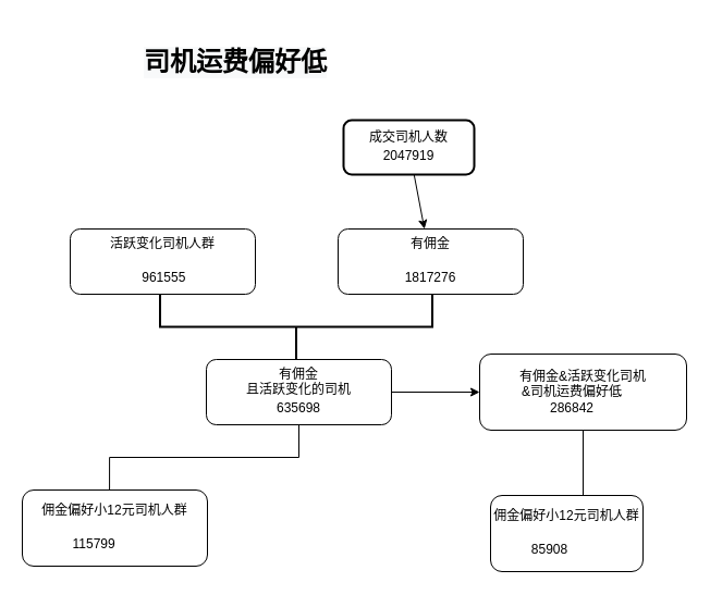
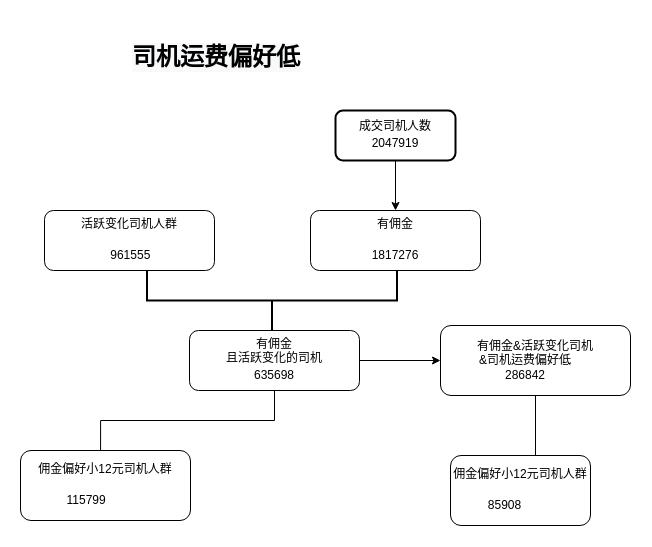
  <mxCell id="0" />
  <mxCell id="1" parent="0" />
  <mxCell id="2" value="有佣金&lt;br&gt;&lt;table width=&quot;96&quot; cellspacing=&quot;0&quot; cellpadding=&quot;0&quot; border=&quot;0&quot;&gt;&lt;tbody&gt;&lt;tr style=&quot;height:14.0pt&quot; height=&quot;19&quot;&gt;&lt;td style=&quot;height:14.0pt;width:72pt&quot; width=&quot;96&quot; height=&quot;19&quot;&gt;&lt;br&gt;&lt;table width=&quot;96&quot; cellspacing=&quot;0&quot; cellpadding=&quot;0&quot; border=&quot;0&quot;&gt;&lt;tbody&gt;&lt;tr style=&quot;height:14.0pt&quot; height=&quot;19&quot;&gt;  &lt;td style=&quot;height:14.0pt;width:72pt&quot; width=&quot;96&quot; height=&quot;19&quot;&gt;1817276&lt;/td&gt;&lt;/tr&gt;&lt;/tbody&gt;&lt;/table&gt;&lt;/td&gt;&lt;/tr&gt;&lt;/tbody&gt;&lt;/table&gt;" style="rounded=1;whiteSpace=wrap;html=1;fontSize=12;glass=0;strokeWidth=1;shadow=0;align=center;" parent="1" vertex="1"><mxGeometry x="310" y="210" width="170" height="60" as="geometry" /></mxCell>
- <mxCell id="3" value="活跃变化司机人群&lt;br&gt;&lt;table width=&quot;96&quot; cellspacing=&quot;0&quot; cellpadding=&quot;0&quot; border=&quot;0&quot;&gt;&lt;tbody&gt;&lt;tr style=&quot;height:14.0pt&quot; height=&quot;19&quot;&gt;  &lt;td style=&quot;height:14.0pt;width:72pt&quot; width=&quot;96&quot; height=&quot;19&quot;&gt;&lt;table style=&quot;border-collapse:&lt;br/&gt; collapse;width:52pt&quot; width=&quot;69&quot; cellspacing=&quot;0&quot; cellpadding=&quot;0&quot; border=&quot;0&quot;&gt;&lt;tbody&gt;&lt;tr style=&quot;height:14.0pt&quot; height=&quot;19&quot;&gt;&lt;br/&gt;  &lt;td style=&quot;height:14.0pt;width:52pt&quot; width=&quot;69&quot; align=&quot;right&quot; height=&quot;19&quot;&gt;961555&lt;/td&gt;&lt;/tr&gt;&lt;/tbody&gt;&lt;/table&gt;&lt;/td&gt;&lt;/tr&gt;&lt;/tbody&gt;&lt;/table&gt;" style="rounded=1;whiteSpace=wrap;html=1;fontSize=12;glass=0;strokeWidth=1;shadow=0;align=center;" parent="1" vertex="1"><mxGeometry x="64" y="210" width="170" height="60" as="geometry" /></mxCell>
+ <mxCell id="3" value="活跃变化司机人群&lt;br&gt;&lt;table width=&quot;96&quot; cellspacing=&quot;0&quot; cellpadding=&quot;0&quot; border=&quot;0&quot;&gt;&lt;tbody&gt;&lt;tr style=&quot;height:14.0pt&quot; height=&quot;19&quot;&gt;  &lt;td style=&quot;height:14.0pt;width:72pt&quot; width=&quot;96&quot; height=&quot;19&quot;&gt;&lt;table style=&quot;border-collapse:&lt;br/&gt; collapse;width:52pt&quot; width=&quot;69&quot; cellspacing=&quot;0&quot; cellpadding=&quot;0&quot; border=&quot;0&quot;&gt;&lt;tbody&gt;&lt;tr style=&quot;height:14.0pt&quot; height=&quot;19&quot;&gt;&lt;br/&gt;  &lt;td style=&quot;height:14.0pt;width:52pt&quot; width=&quot;69&quot; align=&quot;right&quot; height=&quot;19&quot;&gt;961555&lt;/td&gt;&lt;/tr&gt;&lt;/tbody&gt;&lt;/table&gt;&lt;/td&gt;&lt;/tr&gt;&lt;/tbody&gt;&lt;/table&gt;" style="rounded=1;whiteSpace=wrap;html=1;fontSize=12;glass=0;strokeWidth=1;shadow=0;align=center;" parent="1" vertex="1"><mxGeometry x="44" y="210" width="170" height="60" as="geometry" /></mxCell>
  <mxCell id="4" value="" style="strokeWidth=2;html=1;shape=mxgraph.flowchart.annotation_2;align=left;labelPosition=right;pointerEvents=1;rotation=-90;" parent="1" vertex="1"><mxGeometry x="241.5" y="175" width="60" height="250" as="geometry" /></mxCell>
  <mxCell id="5" style="edgeStyle=orthogonalEdgeStyle;rounded=0;orthogonalLoop=1;jettySize=auto;html=1;exitX=0.5;exitY=1;exitDx=0;exitDy=0;entryX=0.471;entryY=0.167;entryDx=0;entryDy=0;entryPerimeter=0;" parent="1" source="7" target="8" edge="1"><mxGeometry relative="1" as="geometry" /></mxCell>
  <mxCell id="6" value="" style="edgeStyle=none;rounded=0;orthogonalLoop=1;jettySize=auto;html=1;" parent="1" source="7" target="9" edge="1"><mxGeometry relative="1" as="geometry" /></mxCell>
  <mxCell id="7" value="有佣金&lt;br&gt;&lt;table width=&quot;96&quot; cellspacing=&quot;0&quot; cellpadding=&quot;0&quot; border=&quot;0&quot;&gt;&lt;tbody&gt;&lt;tr style=&quot;height:14.0pt&quot; height=&quot;19&quot;&gt;&lt;td style=&quot;height:14.0pt;width:72pt&quot; width=&quot;96&quot; height=&quot;19&quot;&gt;且活跃变化的司机&lt;br&gt;&lt;table width=&quot;96&quot; cellspacing=&quot;0&quot; cellpadding=&quot;0&quot; border=&quot;0&quot;&gt;&lt;tbody&gt;&lt;tr style=&quot;height:14.0pt&quot; height=&quot;19&quot;&gt;  &lt;td style=&quot;height:14.0pt;width:72pt&quot; width=&quot;96&quot; height=&quot;19&quot;&gt;635698&lt;/td&gt;&lt;/tr&gt;&lt;/tbody&gt;&lt;/table&gt;&lt;/td&gt;&lt;/tr&gt;&lt;/tbody&gt;&lt;/table&gt;" style="rounded=1;whiteSpace=wrap;html=1;fontSize=12;glass=0;strokeWidth=1;shadow=0;align=center;" parent="1" vertex="1"><mxGeometry x="189" y="330" width="170" height="60" as="geometry" /></mxCell>
  <mxCell id="8" value="佣金偏好小12元司机人群&lt;br&gt;&lt;table width=&quot;96&quot; cellspacing=&quot;0&quot; cellpadding=&quot;0&quot; border=&quot;0&quot;&gt;&lt;tbody&gt;&lt;tr style=&quot;height:14.0pt&quot; height=&quot;19&quot;&gt;  &lt;td style=&quot;height:14.0pt;width:72pt&quot; width=&quot;96&quot; height=&quot;19&quot;&gt;&lt;br&gt;&lt;table width=&quot;69&quot; cellspacing=&quot;0&quot; cellpadding=&quot;0&quot; border=&quot;0&quot;&gt;&lt;tbody&gt;&lt;tr style=&quot;height:14.0pt&quot; height=&quot;19&quot;&gt;  &lt;td style=&quot;height:14.0pt;width:52pt&quot; width=&quot;69&quot; height=&quot;19&quot;&gt;&amp;nbsp; &amp;nbsp; &amp;nbsp; &amp;nbsp; 115799&lt;br&gt;&lt;/td&gt;&lt;/tr&gt;&lt;/tbody&gt;&lt;/table&gt;&lt;/td&gt;&lt;/tr&gt;&lt;/tbody&gt;&lt;/table&gt;" style="rounded=1;whiteSpace=wrap;html=1;fontSize=12;glass=0;strokeWidth=1;shadow=0;align=center;" parent="1" vertex="1"><mxGeometry x="20" y="450" width="170" height="70" as="geometry" /></mxCell>
  <mxCell id="9" value="有佣金&amp;amp;活跃变化司机&lt;br&gt;&lt;table width=&quot;96&quot; cellspacing=&quot;0&quot; cellpadding=&quot;0&quot; border=&quot;0&quot;&gt;&lt;tbody&gt;&lt;tr style=&quot;height:14.0pt&quot; height=&quot;19&quot;&gt;  &lt;td style=&quot;height:14.0pt;width:72pt&quot; width=&quot;96&quot; height=&quot;19&quot;&gt;&amp;amp;司机运费偏好低286842&lt;br&gt;&lt;/td&gt;&lt;/tr&gt;&lt;/tbody&gt;&lt;/table&gt;" style="rounded=1;whiteSpace=wrap;html=1;fontSize=12;glass=0;strokeWidth=1;shadow=0;align=center;" parent="1" vertex="1"><mxGeometry x="440" y="325" width="190" height="70" as="geometry" /></mxCell>
  <mxCell id="10" style="edgeStyle=orthogonalEdgeStyle;rounded=0;orthogonalLoop=1;jettySize=auto;html=1;exitX=0.5;exitY=1;exitDx=0;exitDy=0;entryX=0.471;entryY=0.167;entryDx=0;entryDy=0;entryPerimeter=0;" parent="1" target="11" edge="1"><mxGeometry relative="1" as="geometry"><mxPoint x="535" y="395" as="sourcePoint" /><Array as="points"><mxPoint x="535" y="467" /><mxPoint x="520" y="467" /></Array></mxGeometry></mxCell>
  <mxCell id="11" value="佣金偏好小12元司机人群&lt;br&gt;&lt;table width=&quot;96&quot; cellspacing=&quot;0&quot; cellpadding=&quot;0&quot; border=&quot;0&quot;&gt;&lt;tbody&gt;&lt;tr style=&quot;height:14.0pt&quot; height=&quot;19&quot;&gt;  &lt;td style=&quot;height:14.0pt;width:72pt&quot; width=&quot;96&quot; height=&quot;19&quot;&gt;&lt;br&gt;&lt;table width=&quot;69&quot; cellspacing=&quot;0&quot; cellpadding=&quot;0&quot; border=&quot;0&quot;&gt;&lt;tbody&gt;&lt;tr style=&quot;height:14.0pt&quot; height=&quot;19&quot;&gt;  &lt;td style=&quot;height:14.0pt;width:52pt&quot; width=&quot;69&quot; height=&quot;19&quot;&gt;&amp;nbsp; &amp;nbsp; &amp;nbsp; &amp;nbsp; &amp;nbsp; 85908&lt;/td&gt;&lt;/tr&gt;&lt;/tbody&gt;&lt;/table&gt;&lt;/td&gt;&lt;/tr&gt;&lt;/tbody&gt;&lt;/table&gt;" style="rounded=1;whiteSpace=wrap;html=1;fontSize=12;glass=0;strokeWidth=1;shadow=0;align=center;" parent="1" vertex="1"><mxGeometry x="450" y="455" width="140" height="70" as="geometry" /></mxCell>
  <mxCell id="12" value="" style="edgeStyle=none;rounded=0;orthogonalLoop=1;jettySize=auto;html=1;" parent="1" source="13" target="2" edge="1"><mxGeometry relative="1" as="geometry" /></mxCell>
- <mxCell id="13" value="&lt;span style=&quot;&quot;&gt;成交司机人数&lt;/span&gt;&lt;br style=&quot;&quot;&gt;&lt;table style=&quot;&quot; width=&quot;96&quot; cellspacing=&quot;0&quot; cellpadding=&quot;0&quot; border=&quot;0&quot;&gt;&lt;tbody&gt;&lt;tr style=&quot;height: 14pt;&quot; height=&quot;19&quot;&gt;&lt;td style=&quot;height: 14pt; width: 72pt;&quot; width=&quot;96&quot; height=&quot;19&quot;&gt;2047919&lt;/td&gt;&lt;/tr&gt;&lt;/tbody&gt;&lt;/table&gt;" style="rounded=1;whiteSpace=wrap;html=1;align=center;strokeWidth=2;" parent="1" vertex="1"><mxGeometry x="315" y="110" width="120" height="50" as="geometry" /></mxCell>
+ <mxCell id="13" value="&lt;span style=&quot;&quot;&gt;成交司机人数&lt;/span&gt;&lt;br style=&quot;&quot;&gt;&lt;table style=&quot;&quot; width=&quot;96&quot; cellspacing=&quot;0&quot; cellpadding=&quot;0&quot; border=&quot;0&quot;&gt;&lt;tbody&gt;&lt;tr style=&quot;height: 14pt;&quot; height=&quot;19&quot;&gt;&lt;td style=&quot;height: 14pt; width: 72pt;&quot; width=&quot;96&quot; height=&quot;19&quot;&gt;2047919&lt;/td&gt;&lt;/tr&gt;&lt;/tbody&gt;&lt;/table&gt;" style="rounded=1;whiteSpace=wrap;html=1;align=center;strokeWidth=2;" parent="1" vertex="1"><mxGeometry x="335" y="110" width="120" height="50" as="geometry" /></mxCell>
  <mxCell id="14" value="&lt;h1&gt;&lt;br&gt;&lt;/h1&gt;" style="text;html=1;align=center;verticalAlign=middle;resizable=0;points=[];autosize=1;strokeColor=none;fillColor=none;" vertex="1" parent="1"><mxGeometry x="140" y="45" width="20" height="50" as="geometry" /></mxCell>
  <mxCell id="15" value="&lt;h1 style=&quot;color: rgb(0, 0, 0); font-family: Helvetica; font-style: normal; font-variant-ligatures: normal; font-variant-caps: normal; letter-spacing: normal; orphans: 2; text-align: center; text-indent: 0px; text-transform: none; widows: 2; word-spacing: 0px; -webkit-text-stroke-width: 0px; background-color: rgb(248, 249, 250); text-decoration-thickness: initial; text-decoration-style: initial; text-decoration-color: initial;&quot;&gt;司机运费偏好低&lt;/h1&gt;" style="text;whiteSpace=wrap;html=1;" vertex="1" parent="1"><mxGeometry x="130" y="20" width="270" height="60" as="geometry" /></mxCell>
